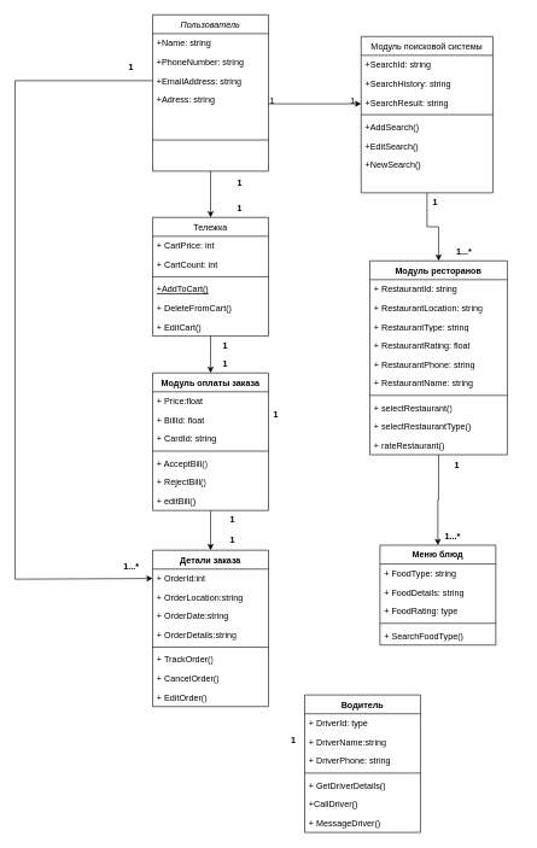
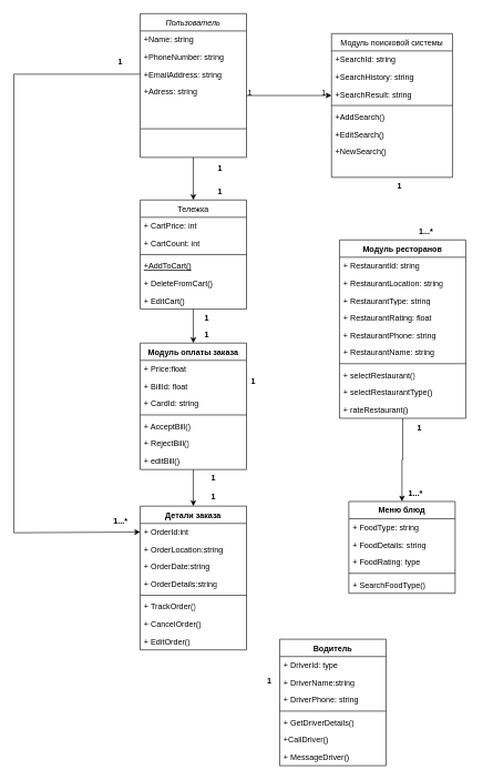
  <mxCell id="0" />
  <mxCell id="1" parent="0" />
  <mxCell id="2" style="edgeStyle=orthogonalEdgeStyle;rounded=0;orthogonalLoop=1;jettySize=auto;html=1;entryX=0.5;entryY=0;entryDx=0;entryDy=0;" edge="1" parent="1" source="3" target="10"><mxGeometry relative="1" as="geometry" /></mxCell>
  <mxCell id="3" value="Пользователь" style="swimlane;fontStyle=2;align=center;verticalAlign=top;childLayout=stackLayout;horizontal=1;startSize=26;horizontalStack=0;resizeParent=1;resizeLast=0;collapsible=1;marginBottom=0;rounded=0;shadow=0;strokeWidth=1;" parent="1" vertex="1"><mxGeometry x="210" y="20" width="160" height="216" as="geometry"><mxRectangle x="230" y="140" width="160" height="26" as="alternateBounds" /></mxGeometry></mxCell>
  <mxCell id="4" value="+Name: string&#10;" style="text;align=left;verticalAlign=top;spacingLeft=4;spacingRight=4;overflow=hidden;rotatable=0;points=[[0,0.5],[1,0.5]];portConstraint=eastwest;" parent="3" vertex="1"><mxGeometry y="26" width="160" height="26" as="geometry" /></mxCell>
  <mxCell id="5" value="+PhoneNumber: string" style="text;align=left;verticalAlign=top;spacingLeft=4;spacingRight=4;overflow=hidden;rotatable=0;points=[[0,0.5],[1,0.5]];portConstraint=eastwest;rounded=0;shadow=0;html=0;" parent="3" vertex="1"><mxGeometry y="52" width="160" height="26" as="geometry" /></mxCell>
  <mxCell id="6" value="+EmailAddress: string" style="text;align=left;verticalAlign=top;spacingLeft=4;spacingRight=4;overflow=hidden;rotatable=0;points=[[0,0.5],[1,0.5]];portConstraint=eastwest;rounded=0;shadow=0;html=0;" parent="3" vertex="1"><mxGeometry y="78" width="160" height="26" as="geometry" /></mxCell>
  <mxCell id="7" value="+Adress: string" style="text;align=left;verticalAlign=top;spacingLeft=4;spacingRight=4;overflow=hidden;rotatable=0;points=[[0,0.5],[1,0.5]];portConstraint=eastwest;rounded=0;shadow=0;html=0;" vertex="1" parent="3"><mxGeometry y="104" width="160" height="26" as="geometry" /></mxCell>
  <mxCell id="8" value="" style="line;html=1;strokeWidth=1;align=left;verticalAlign=middle;spacingTop=-1;spacingLeft=3;spacingRight=3;rotatable=0;labelPosition=right;points=[];portConstraint=eastwest;" parent="3" vertex="1"><mxGeometry y="130" width="160" height="86" as="geometry" /></mxCell>
  <mxCell id="9" style="edgeStyle=orthogonalEdgeStyle;rounded=0;orthogonalLoop=1;jettySize=auto;html=1;" edge="1" parent="1" source="10" target="57"><mxGeometry relative="1" as="geometry" /></mxCell>
  <mxCell id="10" value="Тележка" style="swimlane;fontStyle=0;align=center;verticalAlign=top;childLayout=stackLayout;horizontal=1;startSize=26;horizontalStack=0;resizeParent=1;resizeLast=0;collapsible=1;marginBottom=0;rounded=0;shadow=0;strokeWidth=1;" parent="1" vertex="1"><mxGeometry x="210" y="300" width="160" height="164" as="geometry"><mxRectangle x="130" y="380" width="160" height="26" as="alternateBounds" /></mxGeometry></mxCell>
  <mxCell id="11" value="+ CartPrice: int" style="text;align=left;verticalAlign=top;spacingLeft=4;spacingRight=4;overflow=hidden;rotatable=0;points=[[0,0.5],[1,0.5]];portConstraint=eastwest;" parent="10" vertex="1"><mxGeometry y="26" width="160" height="26" as="geometry" /></mxCell>
  <mxCell id="12" value="+ CartCount: int" style="text;align=left;verticalAlign=top;spacingLeft=4;spacingRight=4;overflow=hidden;rotatable=0;points=[[0,0.5],[1,0.5]];portConstraint=eastwest;" vertex="1" parent="10"><mxGeometry y="52" width="160" height="26" as="geometry" /></mxCell>
  <mxCell id="13" value="" style="line;html=1;strokeWidth=1;align=left;verticalAlign=middle;spacingTop=-1;spacingLeft=3;spacingRight=3;rotatable=0;labelPosition=right;points=[];portConstraint=eastwest;" parent="10" vertex="1"><mxGeometry y="78" width="160" height="8" as="geometry" /></mxCell>
  <mxCell id="14" value="+AddToCart()" style="text;align=left;verticalAlign=top;spacingLeft=4;spacingRight=4;overflow=hidden;rotatable=0;points=[[0,0.5],[1,0.5]];portConstraint=eastwest;fontStyle=4" parent="10" vertex="1"><mxGeometry y="86" width="160" height="26" as="geometry" /></mxCell>
  <mxCell id="15" value="+ DeleteFromCart()" style="text;align=left;verticalAlign=top;spacingLeft=4;spacingRight=4;overflow=hidden;rotatable=0;points=[[0,0.5],[1,0.5]];portConstraint=eastwest;" parent="10" vertex="1"><mxGeometry y="112" width="160" height="26" as="geometry" /></mxCell>
  <mxCell id="16" value="+ EditCart()" style="text;align=left;verticalAlign=top;spacingLeft=4;spacingRight=4;overflow=hidden;rotatable=0;points=[[0,0.5],[1,0.5]];portConstraint=eastwest;" vertex="1" parent="10"><mxGeometry y="138" width="160" height="26" as="geometry" /></mxCell>
- <mxCell id="17" style="edgeStyle=orthogonalEdgeStyle;rounded=0;orthogonalLoop=1;jettySize=auto;html=1;entryX=0.5;entryY=0;entryDx=0;entryDy=0;" edge="1" parent="1" source="18" target="30"><mxGeometry relative="1" as="geometry" /></mxCell>
  <mxCell id="18" value="Модуль поисковой системы" style="swimlane;fontStyle=0;align=center;verticalAlign=top;childLayout=stackLayout;horizontal=1;startSize=26;horizontalStack=0;resizeParent=1;resizeLast=0;collapsible=1;marginBottom=0;rounded=0;shadow=0;strokeWidth=1;" parent="1" vertex="1"><mxGeometry x="498" y="50" width="182" height="216" as="geometry"><mxRectangle x="550" y="140" width="160" height="26" as="alternateBounds" /></mxGeometry></mxCell>
  <mxCell id="19" value="+SearchId: string" style="text;align=left;verticalAlign=top;spacingLeft=4;spacingRight=4;overflow=hidden;rotatable=0;points=[[0,0.5],[1,0.5]];portConstraint=eastwest;" parent="18" vertex="1"><mxGeometry y="26" width="182" height="26" as="geometry" /></mxCell>
  <mxCell id="20" value="+SearchHistory: string" style="text;align=left;verticalAlign=top;spacingLeft=4;spacingRight=4;overflow=hidden;rotatable=0;points=[[0,0.5],[1,0.5]];portConstraint=eastwest;rounded=0;shadow=0;html=0;" parent="18" vertex="1"><mxGeometry y="52" width="182" height="26" as="geometry" /></mxCell>
  <mxCell id="21" value="+SearchResult: string" style="text;align=left;verticalAlign=top;spacingLeft=4;spacingRight=4;overflow=hidden;rotatable=0;points=[[0,0.5],[1,0.5]];portConstraint=eastwest;rounded=0;shadow=0;html=0;" parent="18" vertex="1"><mxGeometry y="78" width="182" height="26" as="geometry" /></mxCell>
  <mxCell id="22" value="" style="line;html=1;strokeWidth=1;align=left;verticalAlign=middle;spacingTop=-1;spacingLeft=3;spacingRight=3;rotatable=0;labelPosition=right;points=[];portConstraint=eastwest;" parent="18" vertex="1"><mxGeometry y="104" width="182" height="8" as="geometry" /></mxCell>
  <mxCell id="23" value="+AddSearch()" style="text;align=left;verticalAlign=top;spacingLeft=4;spacingRight=4;overflow=hidden;rotatable=0;points=[[0,0.5],[1,0.5]];portConstraint=eastwest;" parent="18" vertex="1"><mxGeometry y="112" width="182" height="26" as="geometry" /></mxCell>
  <mxCell id="24" value="+EditSearch()" style="text;align=left;verticalAlign=top;spacingLeft=4;spacingRight=4;overflow=hidden;rotatable=0;points=[[0,0.5],[1,0.5]];portConstraint=eastwest;" parent="18" vertex="1"><mxGeometry y="138" width="182" height="26" as="geometry" /></mxCell>
  <mxCell id="25" value="+NewSearch()" style="text;align=left;verticalAlign=top;spacingLeft=4;spacingRight=4;overflow=hidden;rotatable=0;points=[[0,0.5],[1,0.5]];portConstraint=eastwest;" vertex="1" parent="18"><mxGeometry y="164" width="182" height="26" as="geometry" /></mxCell>
  <mxCell id="26" value="" style="endArrow=classic;shadow=0;strokeWidth=1;rounded=0;curved=0;endFill=1;edgeStyle=elbowEdgeStyle;elbow=vertical;" parent="1" source="3" target="18" edge="1"><mxGeometry x="0.5" y="41" relative="1" as="geometry"><mxPoint x="370" y="122" as="sourcePoint" /><mxPoint x="530" y="122" as="targetPoint" /><mxPoint x="-40" y="32" as="offset" /></mxGeometry></mxCell>
  <mxCell id="27" value="1" style="resizable=0;align=left;verticalAlign=bottom;labelBackgroundColor=none;fontSize=12;" parent="26" connectable="0" vertex="1"><mxGeometry x="-1" relative="1" as="geometry"><mxPoint y="4" as="offset" /></mxGeometry></mxCell>
  <mxCell id="28" value="1" style="resizable=0;align=right;verticalAlign=bottom;labelBackgroundColor=none;fontSize=12;" parent="26" connectable="0" vertex="1"><mxGeometry x="1" relative="1" as="geometry"><mxPoint x="-7" y="4" as="offset" /></mxGeometry></mxCell>
  <mxCell id="29" style="edgeStyle=orthogonalEdgeStyle;rounded=0;orthogonalLoop=1;jettySize=auto;html=1;entryX=0.5;entryY=0;entryDx=0;entryDy=0;" edge="1" parent="1" source="30" target="41"><mxGeometry relative="1" as="geometry" /></mxCell>
  <mxCell id="30" value="Модуль ресторанов" style="swimlane;fontStyle=1;align=center;verticalAlign=top;childLayout=stackLayout;horizontal=1;startSize=26;horizontalStack=0;resizeParent=1;resizeParentMax=0;resizeLast=0;collapsible=1;marginBottom=0;whiteSpace=wrap;html=1;" vertex="1" parent="1"><mxGeometry x="510" y="360" width="190" height="268" as="geometry"><mxRectangle x="520" y="430" width="150" height="30" as="alternateBounds" /></mxGeometry></mxCell>
  <mxCell id="31" value="+ RestaurantId: string" style="text;strokeColor=none;fillColor=none;align=left;verticalAlign=top;spacingLeft=4;spacingRight=4;overflow=hidden;rotatable=0;points=[[0,0.5],[1,0.5]];portConstraint=eastwest;whiteSpace=wrap;html=1;" vertex="1" parent="30"><mxGeometry y="26" width="190" height="26" as="geometry" /></mxCell>
  <mxCell id="32" value="+ RestaurantLocation: string " style="text;strokeColor=none;fillColor=none;align=left;verticalAlign=top;spacingLeft=4;spacingRight=4;overflow=hidden;rotatable=0;points=[[0,0.5],[1,0.5]];portConstraint=eastwest;whiteSpace=wrap;html=1;" vertex="1" parent="30"><mxGeometry y="52" width="190" height="26" as="geometry" /></mxCell>
  <mxCell id="33" value="+ RestaurantType: string" style="text;strokeColor=none;fillColor=none;align=left;verticalAlign=top;spacingLeft=4;spacingRight=4;overflow=hidden;rotatable=0;points=[[0,0.5],[1,0.5]];portConstraint=eastwest;whiteSpace=wrap;html=1;" vertex="1" parent="30"><mxGeometry y="78" width="190" height="26" as="geometry" /></mxCell>
  <mxCell id="34" value="+ RestaurantRating: float" style="text;strokeColor=none;fillColor=none;align=left;verticalAlign=top;spacingLeft=4;spacingRight=4;overflow=hidden;rotatable=0;points=[[0,0.5],[1,0.5]];portConstraint=eastwest;whiteSpace=wrap;html=1;" vertex="1" parent="30"><mxGeometry y="104" width="190" height="26" as="geometry" /></mxCell>
  <mxCell id="35" value="+ RestaurantPhone: string" style="text;strokeColor=none;fillColor=none;align=left;verticalAlign=top;spacingLeft=4;spacingRight=4;overflow=hidden;rotatable=0;points=[[0,0.5],[1,0.5]];portConstraint=eastwest;whiteSpace=wrap;html=1;" vertex="1" parent="30"><mxGeometry y="130" width="190" height="26" as="geometry" /></mxCell>
  <mxCell id="36" value="+ RestaurantName: string" style="text;strokeColor=none;fillColor=none;align=left;verticalAlign=top;spacingLeft=4;spacingRight=4;overflow=hidden;rotatable=0;points=[[0,0.5],[1,0.5]];portConstraint=eastwest;whiteSpace=wrap;html=1;" vertex="1" parent="30"><mxGeometry y="156" width="190" height="26" as="geometry" /></mxCell>
  <mxCell id="37" value="" style="line;strokeWidth=1;fillColor=none;align=left;verticalAlign=middle;spacingTop=-1;spacingLeft=3;spacingRight=3;rotatable=0;labelPosition=right;points=[];portConstraint=eastwest;strokeColor=inherit;" vertex="1" parent="30"><mxGeometry y="182" width="190" height="8" as="geometry" /></mxCell>
  <mxCell id="38" value="+ selectRestaurant()" style="text;strokeColor=none;fillColor=none;align=left;verticalAlign=top;spacingLeft=4;spacingRight=4;overflow=hidden;rotatable=0;points=[[0,0.5],[1,0.5]];portConstraint=eastwest;whiteSpace=wrap;html=1;" vertex="1" parent="30"><mxGeometry y="190" width="190" height="26" as="geometry" /></mxCell>
  <mxCell id="39" value="+ selectRestaurantType()" style="text;strokeColor=none;fillColor=none;align=left;verticalAlign=top;spacingLeft=4;spacingRight=4;overflow=hidden;rotatable=0;points=[[0,0.5],[1,0.5]];portConstraint=eastwest;whiteSpace=wrap;html=1;" vertex="1" parent="30"><mxGeometry y="216" width="190" height="26" as="geometry" /></mxCell>
  <mxCell id="40" value="+ rateRestaurant()" style="text;strokeColor=none;fillColor=none;align=left;verticalAlign=top;spacingLeft=4;spacingRight=4;overflow=hidden;rotatable=0;points=[[0,0.5],[1,0.5]];portConstraint=eastwest;whiteSpace=wrap;html=1;" vertex="1" parent="30"><mxGeometry y="242" width="190" height="26" as="geometry" /></mxCell>
  <mxCell id="41" value="Меню блюд" style="swimlane;fontStyle=1;align=center;verticalAlign=top;childLayout=stackLayout;horizontal=1;startSize=26;horizontalStack=0;resizeParent=1;resizeParentMax=0;resizeLast=0;collapsible=1;marginBottom=0;whiteSpace=wrap;html=1;" vertex="1" parent="1"><mxGeometry x="524" y="753" width="160" height="138" as="geometry" /></mxCell>
  <mxCell id="42" value="+ FoodType: string" style="text;strokeColor=none;fillColor=none;align=left;verticalAlign=top;spacingLeft=4;spacingRight=4;overflow=hidden;rotatable=0;points=[[0,0.5],[1,0.5]];portConstraint=eastwest;whiteSpace=wrap;html=1;" vertex="1" parent="41"><mxGeometry y="26" width="160" height="26" as="geometry" /></mxCell>
  <mxCell id="43" value="+ FoodDetails: string " style="text;strokeColor=none;fillColor=none;align=left;verticalAlign=top;spacingLeft=4;spacingRight=4;overflow=hidden;rotatable=0;points=[[0,0.5],[1,0.5]];portConstraint=eastwest;whiteSpace=wrap;html=1;" vertex="1" parent="41"><mxGeometry y="52" width="160" height="26" as="geometry" /></mxCell>
  <mxCell id="44" value="+ FoodRating: type" style="text;strokeColor=none;fillColor=none;align=left;verticalAlign=top;spacingLeft=4;spacingRight=4;overflow=hidden;rotatable=0;points=[[0,0.5],[1,0.5]];portConstraint=eastwest;whiteSpace=wrap;html=1;" vertex="1" parent="41"><mxGeometry y="78" width="160" height="26" as="geometry" /></mxCell>
  <mxCell id="45" value="" style="line;strokeWidth=1;fillColor=none;align=left;verticalAlign=middle;spacingTop=-1;spacingLeft=3;spacingRight=3;rotatable=0;labelPosition=right;points=[];portConstraint=eastwest;strokeColor=inherit;" vertex="1" parent="41"><mxGeometry y="104" width="160" height="8" as="geometry" /></mxCell>
  <mxCell id="46" value="+ SearchFoodType()" style="text;strokeColor=none;fillColor=none;align=left;verticalAlign=top;spacingLeft=4;spacingRight=4;overflow=hidden;rotatable=0;points=[[0,0.5],[1,0.5]];portConstraint=eastwest;whiteSpace=wrap;html=1;" vertex="1" parent="41"><mxGeometry y="112" width="160" height="26" as="geometry" /></mxCell>
  <mxCell id="47" value="Детали заказа" style="swimlane;fontStyle=1;align=center;verticalAlign=top;childLayout=stackLayout;horizontal=1;startSize=26;horizontalStack=0;resizeParent=1;resizeParentMax=0;resizeLast=0;collapsible=1;marginBottom=0;whiteSpace=wrap;html=1;" vertex="1" parent="1"><mxGeometry x="210" y="760" width="160" height="216" as="geometry" /></mxCell>
  <mxCell id="48" value="+ OrderId:int" style="text;strokeColor=none;fillColor=none;align=left;verticalAlign=top;spacingLeft=4;spacingRight=4;overflow=hidden;rotatable=0;points=[[0,0.5],[1,0.5]];portConstraint=eastwest;whiteSpace=wrap;html=1;" vertex="1" parent="47"><mxGeometry y="26" width="160" height="26" as="geometry" /></mxCell>
  <mxCell id="49" value="+ OrderLocation:string" style="text;strokeColor=none;fillColor=none;align=left;verticalAlign=top;spacingLeft=4;spacingRight=4;overflow=hidden;rotatable=0;points=[[0,0.5],[1,0.5]];portConstraint=eastwest;whiteSpace=wrap;html=1;" vertex="1" parent="47"><mxGeometry y="52" width="160" height="26" as="geometry" /></mxCell>
  <mxCell id="50" value="+ OrderDate:string" style="text;strokeColor=none;fillColor=none;align=left;verticalAlign=top;spacingLeft=4;spacingRight=4;overflow=hidden;rotatable=0;points=[[0,0.5],[1,0.5]];portConstraint=eastwest;whiteSpace=wrap;html=1;" vertex="1" parent="47"><mxGeometry y="78" width="160" height="26" as="geometry" /></mxCell>
  <mxCell id="51" value="+ OrderDetails:string" style="text;strokeColor=none;fillColor=none;align=left;verticalAlign=top;spacingLeft=4;spacingRight=4;overflow=hidden;rotatable=0;points=[[0,0.5],[1,0.5]];portConstraint=eastwest;whiteSpace=wrap;html=1;" vertex="1" parent="47"><mxGeometry y="104" width="160" height="26" as="geometry" /></mxCell>
  <mxCell id="52" value="" style="line;strokeWidth=1;fillColor=none;align=left;verticalAlign=middle;spacingTop=-1;spacingLeft=3;spacingRight=3;rotatable=0;labelPosition=right;points=[];portConstraint=eastwest;strokeColor=inherit;" vertex="1" parent="47"><mxGeometry y="130" width="160" height="8" as="geometry" /></mxCell>
  <mxCell id="53" value="+ TrackOrder()" style="text;strokeColor=none;fillColor=none;align=left;verticalAlign=top;spacingLeft=4;spacingRight=4;overflow=hidden;rotatable=0;points=[[0,0.5],[1,0.5]];portConstraint=eastwest;whiteSpace=wrap;html=1;" vertex="1" parent="47"><mxGeometry y="138" width="160" height="26" as="geometry" /></mxCell>
  <mxCell id="54" value="+ CancelOrder()" style="text;strokeColor=none;fillColor=none;align=left;verticalAlign=top;spacingLeft=4;spacingRight=4;overflow=hidden;rotatable=0;points=[[0,0.5],[1,0.5]];portConstraint=eastwest;whiteSpace=wrap;html=1;" vertex="1" parent="47"><mxGeometry y="164" width="160" height="26" as="geometry" /></mxCell>
  <mxCell id="55" value="+ EditOrder()" style="text;strokeColor=none;fillColor=none;align=left;verticalAlign=top;spacingLeft=4;spacingRight=4;overflow=hidden;rotatable=0;points=[[0,0.5],[1,0.5]];portConstraint=eastwest;whiteSpace=wrap;html=1;" vertex="1" parent="47"><mxGeometry y="190" width="160" height="26" as="geometry" /></mxCell>
  <mxCell id="56" style="edgeStyle=orthogonalEdgeStyle;rounded=0;orthogonalLoop=1;jettySize=auto;html=1;entryX=0.5;entryY=0;entryDx=0;entryDy=0;" edge="1" parent="1" source="57" target="47"><mxGeometry relative="1" as="geometry" /></mxCell>
  <mxCell id="57" value="Модуль оплаты заказа" style="swimlane;fontStyle=1;align=center;verticalAlign=top;childLayout=stackLayout;horizontal=1;startSize=26;horizontalStack=0;resizeParent=1;resizeParentMax=0;resizeLast=0;collapsible=1;marginBottom=0;whiteSpace=wrap;html=1;" vertex="1" parent="1"><mxGeometry x="210" y="515" width="160" height="190" as="geometry" /></mxCell>
  <mxCell id="58" value="+ Price:float" style="text;strokeColor=none;fillColor=none;align=left;verticalAlign=top;spacingLeft=4;spacingRight=4;overflow=hidden;rotatable=0;points=[[0,0.5],[1,0.5]];portConstraint=eastwest;whiteSpace=wrap;html=1;" vertex="1" parent="57"><mxGeometry y="26" width="160" height="26" as="geometry" /></mxCell>
  <mxCell id="59" value="+ BillId: float" style="text;strokeColor=none;fillColor=none;align=left;verticalAlign=top;spacingLeft=4;spacingRight=4;overflow=hidden;rotatable=0;points=[[0,0.5],[1,0.5]];portConstraint=eastwest;whiteSpace=wrap;html=1;" vertex="1" parent="57"><mxGeometry y="52" width="160" height="26" as="geometry" /></mxCell>
  <mxCell id="60" value="+ CardId: string" style="text;strokeColor=none;fillColor=none;align=left;verticalAlign=top;spacingLeft=4;spacingRight=4;overflow=hidden;rotatable=0;points=[[0,0.5],[1,0.5]];portConstraint=eastwest;whiteSpace=wrap;html=1;" vertex="1" parent="57"><mxGeometry y="78" width="160" height="26" as="geometry" /></mxCell>
  <mxCell id="61" value="" style="line;strokeWidth=1;fillColor=none;align=left;verticalAlign=middle;spacingTop=-1;spacingLeft=3;spacingRight=3;rotatable=0;labelPosition=right;points=[];portConstraint=eastwest;strokeColor=inherit;" vertex="1" parent="57"><mxGeometry y="104" width="160" height="8" as="geometry" /></mxCell>
  <mxCell id="62" value="+ AcceptBill()" style="text;strokeColor=none;fillColor=none;align=left;verticalAlign=top;spacingLeft=4;spacingRight=4;overflow=hidden;rotatable=0;points=[[0,0.5],[1,0.5]];portConstraint=eastwest;whiteSpace=wrap;html=1;" vertex="1" parent="57"><mxGeometry y="112" width="160" height="26" as="geometry" /></mxCell>
  <mxCell id="63" value="+ RejectBill()" style="text;strokeColor=none;fillColor=none;align=left;verticalAlign=top;spacingLeft=4;spacingRight=4;overflow=hidden;rotatable=0;points=[[0,0.5],[1,0.5]];portConstraint=eastwest;whiteSpace=wrap;html=1;" vertex="1" parent="57"><mxGeometry y="138" width="160" height="26" as="geometry" /></mxCell>
  <mxCell id="64" value="+ editBill()" style="text;strokeColor=none;fillColor=none;align=left;verticalAlign=top;spacingLeft=4;spacingRight=4;overflow=hidden;rotatable=0;points=[[0,0.5],[1,0.5]];portConstraint=eastwest;whiteSpace=wrap;html=1;" vertex="1" parent="57"><mxGeometry y="164" width="160" height="26" as="geometry" /></mxCell>
  <mxCell id="65" value="1" style="text;align=center;fontStyle=1;verticalAlign=middle;spacingLeft=3;spacingRight=3;strokeColor=none;rotatable=0;points=[[0,0.5],[1,0.5]];portConstraint=eastwest;html=1;" vertex="1" parent="1"><mxGeometry x="560" y="266" width="80" height="26" as="geometry" /></mxCell>
  <mxCell id="66" value="1...*" style="text;align=center;fontStyle=1;verticalAlign=middle;spacingLeft=3;spacingRight=3;strokeColor=none;rotatable=0;points=[[0,0.5],[1,0.5]];portConstraint=eastwest;html=1;" vertex="1" parent="1"><mxGeometry x="600" y="334" width="80" height="26" as="geometry" /></mxCell>
  <mxCell id="67" value="1" style="text;align=center;fontStyle=1;verticalAlign=middle;spacingLeft=3;spacingRight=3;strokeColor=none;rotatable=0;points=[[0,0.5],[1,0.5]];portConstraint=eastwest;html=1;" vertex="1" parent="1"><mxGeometry x="590" y="630" width="80" height="26" as="geometry" /></mxCell>
  <mxCell id="68" style="edgeStyle=orthogonalEdgeStyle;rounded=0;orthogonalLoop=1;jettySize=auto;html=1;entryX=0;entryY=0.5;entryDx=0;entryDy=0;" edge="1" parent="1" source="6" target="48"><mxGeometry relative="1" as="geometry"><Array as="points"><mxPoint x="20" y="111" /><mxPoint x="20" y="800" /><mxPoint x="210" y="800" /></Array></mxGeometry></mxCell>
  <mxCell id="69" value="1" style="text;align=center;fontStyle=1;verticalAlign=middle;spacingLeft=3;spacingRight=3;strokeColor=none;rotatable=0;points=[[0,0.5],[1,0.5]];portConstraint=eastwest;html=1;" vertex="1" parent="1"><mxGeometry x="140" y="80" width="80" height="26" as="geometry" /></mxCell>
  <mxCell id="70" value="1" style="text;align=center;fontStyle=1;verticalAlign=middle;spacingLeft=3;spacingRight=3;strokeColor=none;rotatable=0;points=[[0,0.5],[1,0.5]];portConstraint=eastwest;html=1;" vertex="1" parent="1"><mxGeometry x="290" y="240" width="80" height="26" as="geometry" /></mxCell>
  <mxCell id="71" value="1" style="text;align=center;fontStyle=1;verticalAlign=middle;spacingLeft=3;spacingRight=3;strokeColor=none;rotatable=0;points=[[0,0.5],[1,0.5]];portConstraint=eastwest;html=1;" vertex="1" parent="1"><mxGeometry x="290" y="274" width="80" height="26" as="geometry" /></mxCell>
  <mxCell id="72" value="1" style="text;align=center;fontStyle=1;verticalAlign=middle;spacingLeft=3;spacingRight=3;strokeColor=none;rotatable=0;points=[[0,0.5],[1,0.5]];portConstraint=eastwest;html=1;" vertex="1" parent="1"><mxGeometry x="270" y="464" width="80" height="26" as="geometry" /></mxCell>
  <mxCell id="73" value="1" style="text;align=center;fontStyle=1;verticalAlign=middle;spacingLeft=3;spacingRight=3;strokeColor=none;rotatable=0;points=[[0,0.5],[1,0.5]];portConstraint=eastwest;html=1;" vertex="1" parent="1"><mxGeometry x="270" y="490" width="80" height="26" as="geometry" /></mxCell>
  <mxCell id="74" value="1" style="text;align=center;fontStyle=1;verticalAlign=middle;spacingLeft=3;spacingRight=3;strokeColor=none;rotatable=0;points=[[0,0.5],[1,0.5]];portConstraint=eastwest;html=1;" vertex="1" parent="1"><mxGeometry x="280" y="705" width="80" height="26" as="geometry" /></mxCell>
  <mxCell id="75" value="1" style="text;align=center;fontStyle=1;verticalAlign=middle;spacingLeft=3;spacingRight=3;strokeColor=none;rotatable=0;points=[[0,0.5],[1,0.5]];portConstraint=eastwest;html=1;" vertex="1" parent="1"><mxGeometry x="280" y="734" width="80" height="26" as="geometry" /></mxCell>
  <mxCell id="76" value="1" style="text;align=center;fontStyle=1;verticalAlign=middle;spacingLeft=3;spacingRight=3;strokeColor=none;rotatable=0;points=[[0,0.5],[1,0.5]];portConstraint=eastwest;html=1;" vertex="1" parent="1"><mxGeometry x="340" y="560" width="80" height="26" as="geometry" /></mxCell>
  <mxCell id="77" value="1" style="text;align=center;fontStyle=1;verticalAlign=middle;spacingLeft=3;spacingRight=3;strokeColor=none;rotatable=0;points=[[0,0.5],[1,0.5]];portConstraint=eastwest;html=1;" vertex="1" parent="1"><mxGeometry x="364" y="1010" width="80" height="26" as="geometry" /></mxCell>
  <mxCell id="78" value="1...*" style="text;align=center;fontStyle=1;verticalAlign=middle;spacingLeft=3;spacingRight=3;strokeColor=none;rotatable=0;points=[[0,0.5],[1,0.5]];portConstraint=eastwest;html=1;" vertex="1" parent="1"><mxGeometry x="140" y="770" width="80" height="26" as="geometry" /></mxCell>
  <mxCell id="79" value="Водитель" style="swimlane;fontStyle=1;align=center;verticalAlign=top;childLayout=stackLayout;horizontal=1;startSize=26;horizontalStack=0;resizeParent=1;resizeParentMax=0;resizeLast=0;collapsible=1;marginBottom=0;whiteSpace=wrap;html=1;" vertex="1" parent="1"><mxGeometry x="420" y="960" width="160" height="190" as="geometry" /></mxCell>
  <mxCell id="80" value="+ DriverId: type" style="text;strokeColor=none;fillColor=none;align=left;verticalAlign=top;spacingLeft=4;spacingRight=4;overflow=hidden;rotatable=0;points=[[0,0.5],[1,0.5]];portConstraint=eastwest;whiteSpace=wrap;html=1;" vertex="1" parent="79"><mxGeometry y="26" width="160" height="26" as="geometry" /></mxCell>
  <mxCell id="81" value="+ DriverName:string" style="text;strokeColor=none;fillColor=none;align=left;verticalAlign=top;spacingLeft=4;spacingRight=4;overflow=hidden;rotatable=0;points=[[0,0.5],[1,0.5]];portConstraint=eastwest;whiteSpace=wrap;html=1;" vertex="1" parent="79"><mxGeometry y="52" width="160" height="26" as="geometry" /></mxCell>
  <mxCell id="82" value="+ DriverPhone: string" style="text;strokeColor=none;fillColor=none;align=left;verticalAlign=top;spacingLeft=4;spacingRight=4;overflow=hidden;rotatable=0;points=[[0,0.5],[1,0.5]];portConstraint=eastwest;whiteSpace=wrap;html=1;" vertex="1" parent="79"><mxGeometry y="78" width="160" height="26" as="geometry" /></mxCell>
  <mxCell id="83" value="" style="line;strokeWidth=1;fillColor=none;align=left;verticalAlign=middle;spacingTop=-1;spacingLeft=3;spacingRight=3;rotatable=0;labelPosition=right;points=[];portConstraint=eastwest;strokeColor=inherit;" vertex="1" parent="79"><mxGeometry y="104" width="160" height="8" as="geometry" /></mxCell>
  <mxCell id="84" value="+ GetDriverDetails()" style="text;strokeColor=none;fillColor=none;align=left;verticalAlign=top;spacingLeft=4;spacingRight=4;overflow=hidden;rotatable=0;points=[[0,0.5],[1,0.5]];portConstraint=eastwest;whiteSpace=wrap;html=1;" vertex="1" parent="79"><mxGeometry y="112" width="160" height="26" as="geometry" /></mxCell>
  <mxCell id="85" value="+CallDriver()" style="text;strokeColor=none;fillColor=none;align=left;verticalAlign=top;spacingLeft=4;spacingRight=4;overflow=hidden;rotatable=0;points=[[0,0.5],[1,0.5]];portConstraint=eastwest;whiteSpace=wrap;html=1;" vertex="1" parent="79"><mxGeometry y="138" width="160" height="26" as="geometry" /></mxCell>
  <mxCell id="86" value="+ MessageDriver()" style="text;strokeColor=none;fillColor=none;align=left;verticalAlign=top;spacingLeft=4;spacingRight=4;overflow=hidden;rotatable=0;points=[[0,0.5],[1,0.5]];portConstraint=eastwest;whiteSpace=wrap;html=1;" vertex="1" parent="79"><mxGeometry y="164" width="160" height="26" as="geometry" /></mxCell>
  <mxCell id="87" value="1...*" style="text;align=center;fontStyle=1;verticalAlign=middle;spacingLeft=3;spacingRight=3;strokeColor=none;rotatable=0;points=[[0,0.5],[1,0.5]];portConstraint=eastwest;html=1;" vertex="1" parent="1"><mxGeometry x="529" y="729" width="190" height="26" as="geometry" /></mxCell>
